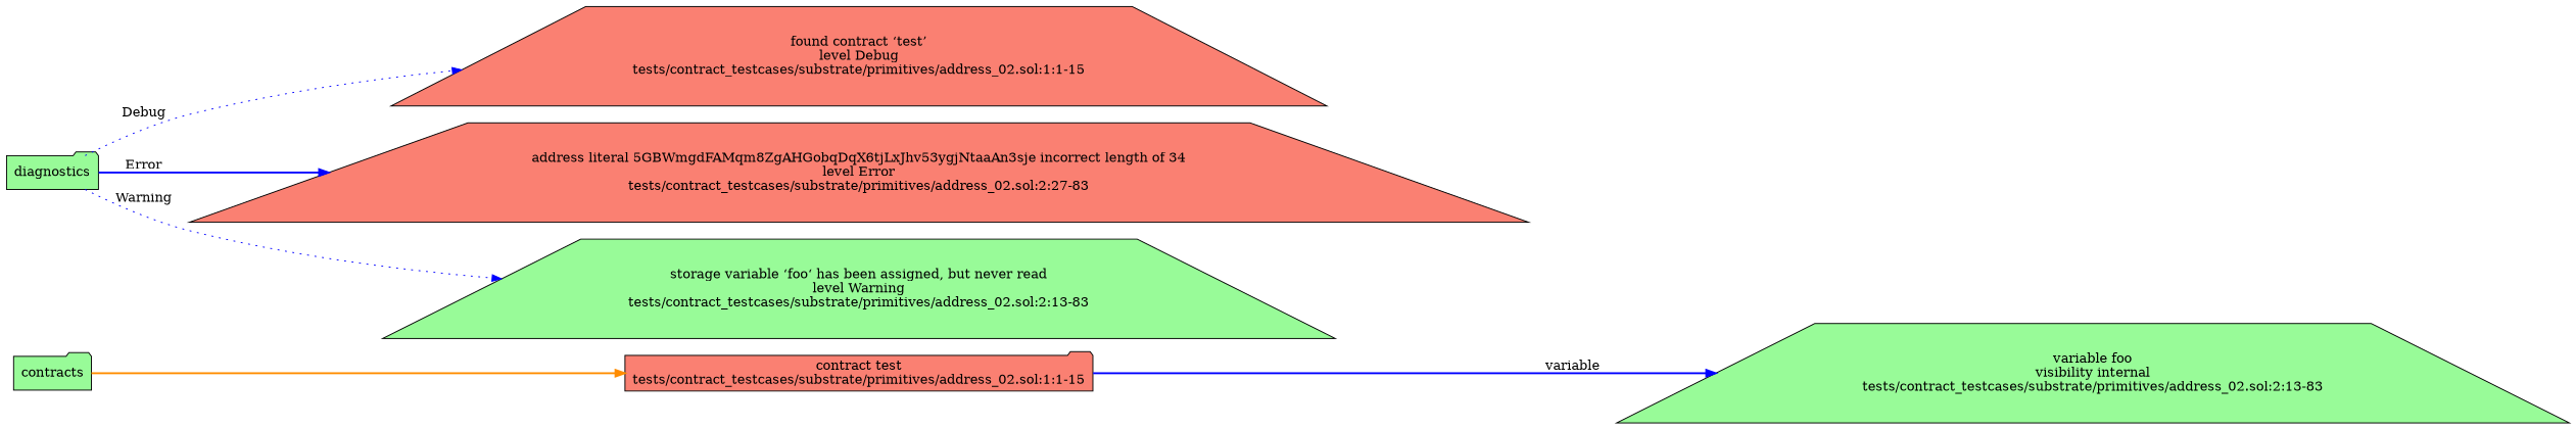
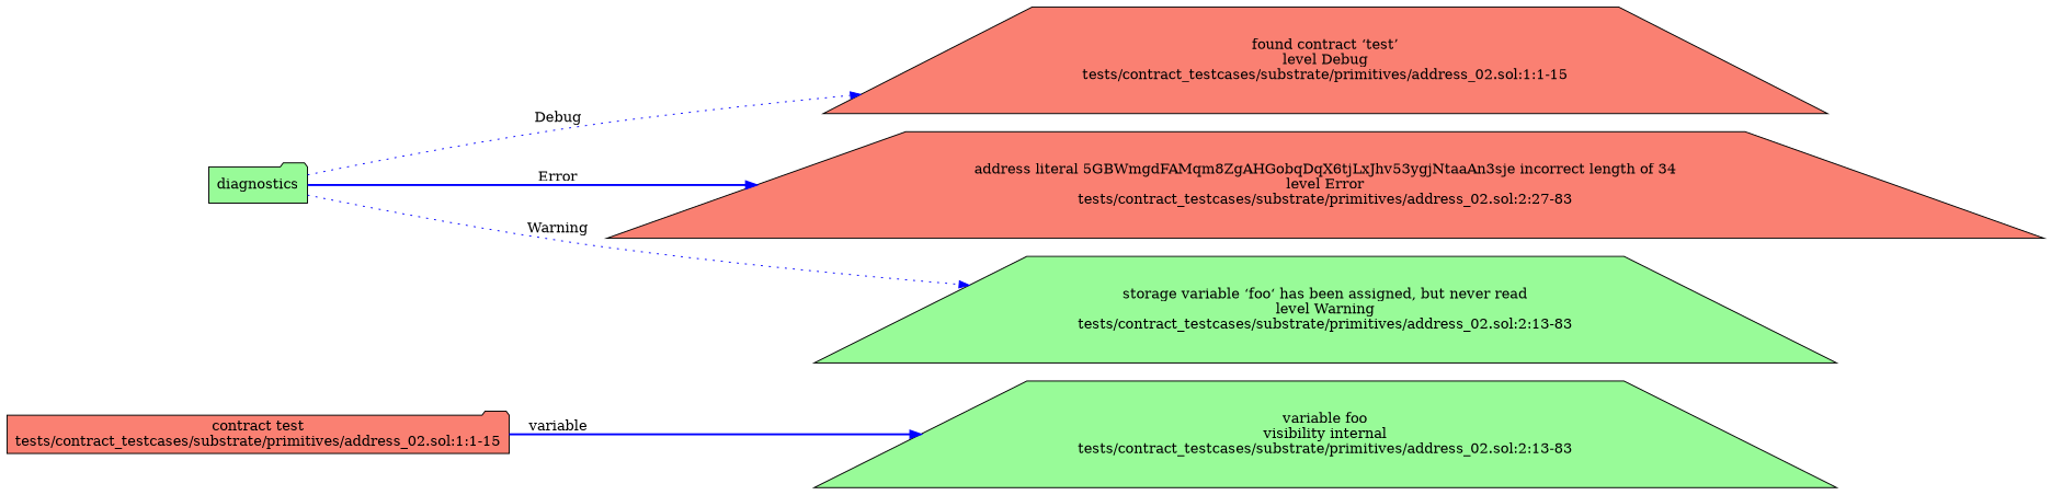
  strict digraph {
    rankdir=LR
    fontname="DejaVu Serif"
    node [style=filled fillcolor=palegreen shape=trapezium fontname="DejaVu Serif"]
    edge [color=blue style=bold fontname="DejaVu Serif"]
    n1 [label="contract test\ntests/contract_testcases/substrate/primitives/address_02.sol:1:1-15" fillcolor=salmon shape=folder]
    n2 [label="variable foo\nvisibility internal\ntests/contract_testcases/substrate/primitives/address_02.sol:2:13-83"]
    n3 [label="found contract ‘test’\nlevel Debug\ntests/contract_testcases/substrate/primitives/address_02.sol:1:1-15" fillcolor=salmon]
    n4 [label="address literal 5GBWmgdFAMqm8ZgAHGobqDqX6tjLxJhv53ygjNtaaAn3sje incorrect length of 34\nlevel Error\ntests/contract_testcases/substrate/primitives/address_02.sol:2:27-83" fillcolor=salmon]
    n5 [label="storage variable ‘foo‘ has been assigned, but never read\nlevel Warning\ntests/contract_testcases/substrate/primitives/address_02.sol:2:13-83"]
-   contracts [shape=folder]
    diagnostics [shape=folder]
    n1 -> n2 [label=variable]
-   contracts -> n1 [color=darkorange]
    diagnostics -> n3 [label=Debug style=dotted]
    diagnostics -> n4 [label=Error]
    diagnostics -> n5 [label=Warning style=dotted]
  }
